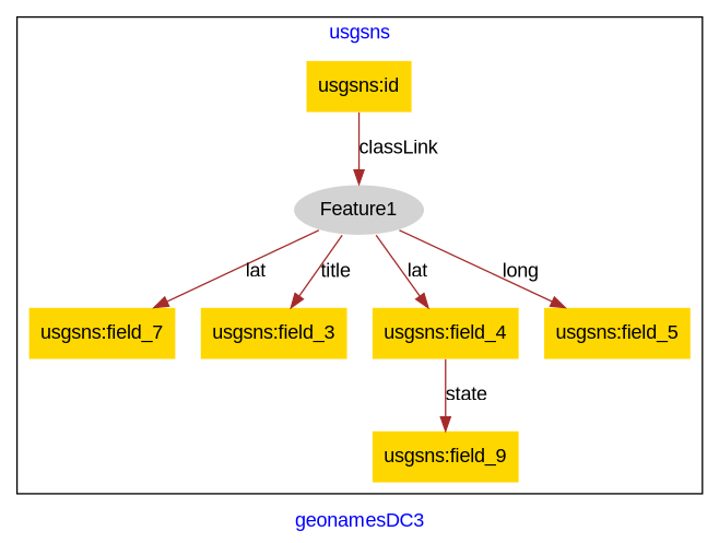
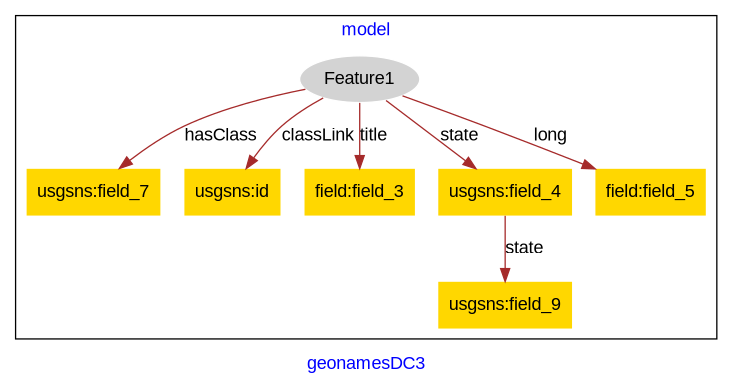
  digraph {
    fontcolor=blue
    fontname="Liberation Sans"
    label=geonamesDC3
    remincross=true
    node [fillcolor=gold fontname="Liberation Sans" style=filled shape=plaintext]
    edge [color=brown fontcolor=black fontname="Liberation Sans"]
    n1 [color=white fillcolor=lightgray label=Feature1 shape=""]
    n2 [label="usgsns:field_7"]
    n3 [label="usgsns:field_9"]
    n4 [label="usgsns:id"]
-   n5 [label="usgsns:field_3"]
+   n5 [label="field:field_3"]
    n6 [label="usgsns:field_4"]
-   n7 [label="usgsns:field_5"]
+   n7 [label="field:field_5"]
    subgraph cluster_1 {
-     label=usgsns
+     label=model
      n1
      n2
      n3
      n4
      n5
      n6
      n7
    }
-   n1 -> n2 [label=lat]
-   n4 -> n1 [label=classLink]
+   n1 -> n2 [label=hasClass]
+   n1 -> n4 [label=classLink]
    n1 -> n5 [label=title]
-   n1 -> n6 [label=lat]
+   n1 -> n6 [label=state]
    n1 -> n7 [label=long]
    n6 -> n3 [label=state]
  }
